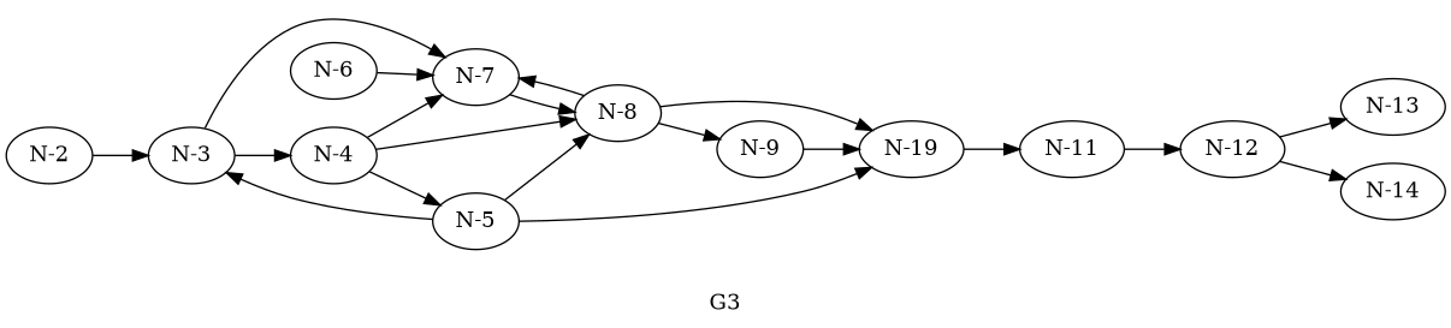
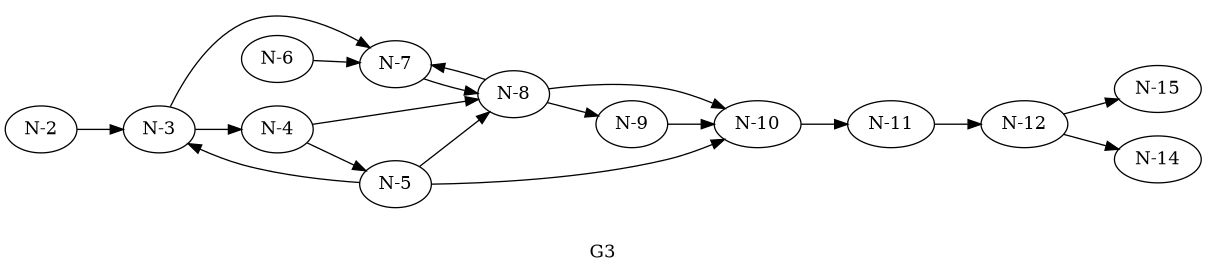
  digraph {
    label=G3
    rankdir=LR
    node [color=black]
    edge [color=black]
    n1 [label="N-2"]
    n2 [label="N-3"]
    n3 [label="N-4"]
    n4 [label="N-7"]
    n5 [label="N-5"]
    n6 [label="N-8"]
-   n7 [label="N-19"]
+   n7 [label="N-10"]
    n8 [label="N-9"]
    n9 [label="N-6"]
    n10 [label="N-11"]
    n11 [label="N-12"]
-   n12 [label="N-13"]
+   n12 [label="N-15"]
    n13 [label="N-14"]
    n1 -> n2
    n2 -> n3
    n2 -> n4
-   n3 -> n4
    n3 -> n5
    n3 -> n6
    n4 -> n6
    n5 -> n2
    n5 -> n6
    n5 -> n7
    n6 -> n4
    n6 -> n7
    n6 -> n8
    n7 -> n10
    n8 -> n7
    n9 -> n4
    n10 -> n11
    n11 -> n12
    n11 -> n13
  }
